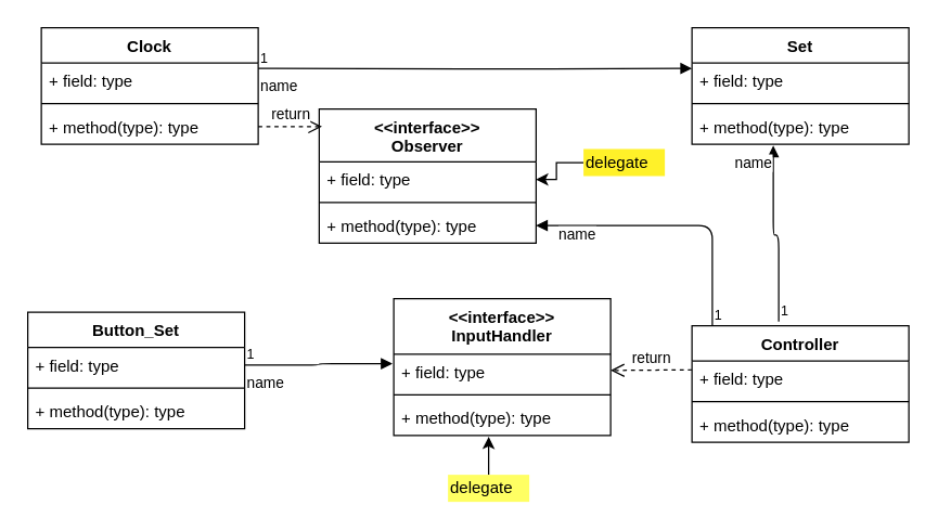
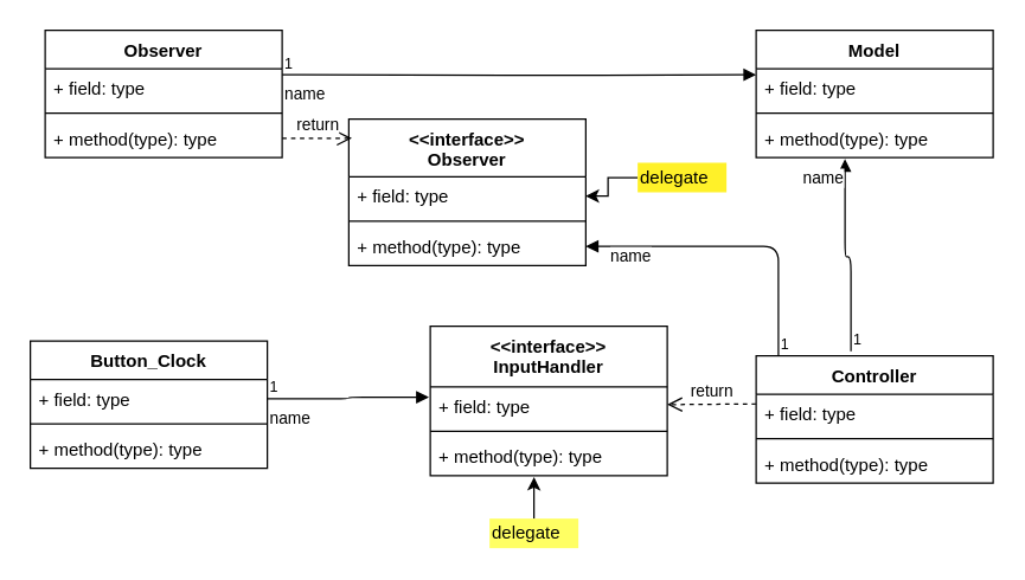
  <mxCell id="0" />
  <mxCell id="1" parent="0" />
- <mxCell id="2" value="Set" style="swimlane;fontStyle=1;align=center;verticalAlign=top;childLayout=stackLayout;horizontal=1;startSize=26;horizontalStack=0;resizeParent=1;resizeParentMax=0;resizeLast=0;collapsible=1;marginBottom=0;" vertex="1" parent="1"><mxGeometry x="510" y="20" width="160" height="86" as="geometry" /></mxCell>
+ <mxCell id="2" value="Model" style="swimlane;fontStyle=1;align=center;verticalAlign=top;childLayout=stackLayout;horizontal=1;startSize=26;horizontalStack=0;resizeParent=1;resizeParentMax=0;resizeLast=0;collapsible=1;marginBottom=0;" vertex="1" parent="1"><mxGeometry x="510" y="20" width="160" height="86" as="geometry" /></mxCell>
  <mxCell id="3" value="+ field: type" style="text;strokeColor=none;fillColor=none;align=left;verticalAlign=top;spacingLeft=4;spacingRight=4;overflow=hidden;rotatable=0;points=[[0,0.5],[1,0.5]];portConstraint=eastwest;" vertex="1" parent="2"><mxGeometry y="26" width="160" height="26" as="geometry" /></mxCell>
  <mxCell id="4" value="" style="line;strokeWidth=1;fillColor=none;align=left;verticalAlign=middle;spacingTop=-1;spacingLeft=3;spacingRight=3;rotatable=0;labelPosition=right;points=[];portConstraint=eastwest;" vertex="1" parent="2"><mxGeometry y="52" width="160" height="8" as="geometry" /></mxCell>
  <mxCell id="5" value="+ method(type): type" style="text;strokeColor=none;fillColor=none;align=left;verticalAlign=top;spacingLeft=4;spacingRight=4;overflow=hidden;rotatable=0;points=[[0,0.5],[1,0.5]];portConstraint=eastwest;" vertex="1" parent="2"><mxGeometry y="60" width="160" height="26" as="geometry" /></mxCell>
- <mxCell id="6" value="Clock" style="swimlane;fontStyle=1;align=center;verticalAlign=top;childLayout=stackLayout;horizontal=1;startSize=26;horizontalStack=0;resizeParent=1;resizeParentMax=0;resizeLast=0;collapsible=1;marginBottom=0;" vertex="1" parent="1"><mxGeometry x="30" y="20" width="160" height="86" as="geometry" /></mxCell>
+ <mxCell id="6" value="Observer" style="swimlane;fontStyle=1;align=center;verticalAlign=top;childLayout=stackLayout;horizontal=1;startSize=26;horizontalStack=0;resizeParent=1;resizeParentMax=0;resizeLast=0;collapsible=1;marginBottom=0;" vertex="1" parent="1"><mxGeometry x="30" y="20" width="160" height="86" as="geometry" /></mxCell>
  <mxCell id="7" value="+ field: type" style="text;strokeColor=none;fillColor=none;align=left;verticalAlign=top;spacingLeft=4;spacingRight=4;overflow=hidden;rotatable=0;points=[[0,0.5],[1,0.5]];portConstraint=eastwest;" vertex="1" parent="6"><mxGeometry y="26" width="160" height="26" as="geometry" /></mxCell>
  <mxCell id="8" value="" style="line;strokeWidth=1;fillColor=none;align=left;verticalAlign=middle;spacingTop=-1;spacingLeft=3;spacingRight=3;rotatable=0;labelPosition=right;points=[];portConstraint=eastwest;" vertex="1" parent="6"><mxGeometry y="52" width="160" height="8" as="geometry" /></mxCell>
  <mxCell id="9" value="+ method(type): type" style="text;strokeColor=none;fillColor=none;align=left;verticalAlign=top;spacingLeft=4;spacingRight=4;overflow=hidden;rotatable=0;points=[[0,0.5],[1,0.5]];portConstraint=eastwest;" vertex="1" parent="6"><mxGeometry y="60" width="160" height="26" as="geometry" /></mxCell>
  <mxCell id="10" value="&lt;&lt;interface&gt;&gt;&#10;Observer" style="swimlane;fontStyle=1;align=center;verticalAlign=top;childLayout=stackLayout;horizontal=1;startSize=39;horizontalStack=0;resizeParent=1;resizeParentMax=0;resizeLast=0;collapsible=1;marginBottom=0;" vertex="1" parent="1"><mxGeometry x="235" y="80" width="160" height="99" as="geometry" /></mxCell>
  <mxCell id="11" value="+ field: type" style="text;strokeColor=none;fillColor=none;align=left;verticalAlign=top;spacingLeft=4;spacingRight=4;overflow=hidden;rotatable=0;points=[[0,0.5],[1,0.5]];portConstraint=eastwest;" vertex="1" parent="10"><mxGeometry y="39" width="160" height="26" as="geometry" /></mxCell>
  <mxCell id="12" value="" style="line;strokeWidth=1;fillColor=none;align=left;verticalAlign=middle;spacingTop=-1;spacingLeft=3;spacingRight=3;rotatable=0;labelPosition=right;points=[];portConstraint=eastwest;" vertex="1" parent="10"><mxGeometry y="65" width="160" height="8" as="geometry" /></mxCell>
  <mxCell id="13" value="+ method(type): type" style="text;strokeColor=none;fillColor=none;align=left;verticalAlign=top;spacingLeft=4;spacingRight=4;overflow=hidden;rotatable=0;points=[[0,0.5],[1,0.5]];portConstraint=eastwest;" vertex="1" parent="10"><mxGeometry y="73" width="160" height="26" as="geometry" /></mxCell>
- <mxCell id="14" value="Button_Set" style="swimlane;fontStyle=1;align=center;verticalAlign=top;childLayout=stackLayout;horizontal=1;startSize=26;horizontalStack=0;resizeParent=1;resizeParentMax=0;resizeLast=0;collapsible=1;marginBottom=0;" vertex="1" parent="1"><mxGeometry x="20" y="230" width="160" height="86" as="geometry" /></mxCell>
+ <mxCell id="14" value="Button_Clock" style="swimlane;fontStyle=1;align=center;verticalAlign=top;childLayout=stackLayout;horizontal=1;startSize=26;horizontalStack=0;resizeParent=1;resizeParentMax=0;resizeLast=0;collapsible=1;marginBottom=0;" vertex="1" parent="1"><mxGeometry x="20" y="230" width="160" height="86" as="geometry" /></mxCell>
  <mxCell id="15" value="+ field: type" style="text;strokeColor=none;fillColor=none;align=left;verticalAlign=top;spacingLeft=4;spacingRight=4;overflow=hidden;rotatable=0;points=[[0,0.5],[1,0.5]];portConstraint=eastwest;" vertex="1" parent="14"><mxGeometry y="26" width="160" height="26" as="geometry" /></mxCell>
  <mxCell id="16" value="" style="line;strokeWidth=1;fillColor=none;align=left;verticalAlign=middle;spacingTop=-1;spacingLeft=3;spacingRight=3;rotatable=0;labelPosition=right;points=[];portConstraint=eastwest;" vertex="1" parent="14"><mxGeometry y="52" width="160" height="8" as="geometry" /></mxCell>
  <mxCell id="17" value="+ method(type): type" style="text;strokeColor=none;fillColor=none;align=left;verticalAlign=top;spacingLeft=4;spacingRight=4;overflow=hidden;rotatable=0;points=[[0,0.5],[1,0.5]];portConstraint=eastwest;" vertex="1" parent="14"><mxGeometry y="60" width="160" height="26" as="geometry" /></mxCell>
  <mxCell id="18" value="&lt;&lt;interface&gt;&gt;&#10;InputHandler" style="swimlane;fontStyle=1;align=center;verticalAlign=top;childLayout=stackLayout;horizontal=1;startSize=41;horizontalStack=0;resizeParent=1;resizeParentMax=0;resizeLast=0;collapsible=1;marginBottom=0;" vertex="1" parent="1"><mxGeometry x="290" y="220" width="160" height="101" as="geometry" /></mxCell>
  <mxCell id="19" value="+ field: type" style="text;strokeColor=none;fillColor=none;align=left;verticalAlign=top;spacingLeft=4;spacingRight=4;overflow=hidden;rotatable=0;points=[[0,0.5],[1,0.5]];portConstraint=eastwest;" vertex="1" parent="18"><mxGeometry y="41" width="160" height="26" as="geometry" /></mxCell>
  <mxCell id="20" value="" style="line;strokeWidth=1;fillColor=none;align=left;verticalAlign=middle;spacingTop=-1;spacingLeft=3;spacingRight=3;rotatable=0;labelPosition=right;points=[];portConstraint=eastwest;" vertex="1" parent="18"><mxGeometry y="67" width="160" height="8" as="geometry" /></mxCell>
  <mxCell id="21" value="+ method(type): type" style="text;strokeColor=none;fillColor=none;align=left;verticalAlign=top;spacingLeft=4;spacingRight=4;overflow=hidden;rotatable=0;points=[[0,0.5],[1,0.5]];portConstraint=eastwest;" vertex="1" parent="18"><mxGeometry y="75" width="160" height="26" as="geometry" /></mxCell>
  <mxCell id="22" value="Controller" style="swimlane;fontStyle=1;align=center;verticalAlign=top;childLayout=stackLayout;horizontal=1;startSize=26;horizontalStack=0;resizeParent=1;resizeParentMax=0;resizeLast=0;collapsible=1;marginBottom=0;" vertex="1" parent="1"><mxGeometry x="510" y="240" width="160" height="86" as="geometry" /></mxCell>
  <mxCell id="23" value="+ field: type" style="text;strokeColor=none;fillColor=none;align=left;verticalAlign=top;spacingLeft=4;spacingRight=4;overflow=hidden;rotatable=0;points=[[0,0.5],[1,0.5]];portConstraint=eastwest;" vertex="1" parent="22"><mxGeometry y="26" width="160" height="26" as="geometry" /></mxCell>
  <mxCell id="24" value="" style="line;strokeWidth=1;fillColor=none;align=left;verticalAlign=middle;spacingTop=-1;spacingLeft=3;spacingRight=3;rotatable=0;labelPosition=right;points=[];portConstraint=eastwest;" vertex="1" parent="22"><mxGeometry y="52" width="160" height="8" as="geometry" /></mxCell>
  <mxCell id="25" value="+ method(type): type" style="text;strokeColor=none;fillColor=none;align=left;verticalAlign=top;spacingLeft=4;spacingRight=4;overflow=hidden;rotatable=0;points=[[0,0.5],[1,0.5]];portConstraint=eastwest;" vertex="1" parent="22"><mxGeometry y="60" width="160" height="26" as="geometry" /></mxCell>
  <mxCell id="26" value="name" style="endArrow=block;endFill=1;html=1;edgeStyle=orthogonalEdgeStyle;align=left;verticalAlign=top;entryX=0;entryY=0.154;entryDx=0;entryDy=0;entryPerimeter=0;" edge="1" parent="1" target="3"><mxGeometry x="-1" relative="1" as="geometry"><mxPoint x="190" y="50" as="sourcePoint" /><mxPoint x="350" y="50" as="targetPoint" /></mxGeometry></mxCell>
  <mxCell id="27" value="1" style="resizable=0;html=1;align=left;verticalAlign=bottom;labelBackgroundColor=#ffffff;fontSize=10;" connectable="0" vertex="1" parent="26"><mxGeometry x="-1" relative="1" as="geometry" /></mxCell>
  <mxCell id="28" value="name" style="endArrow=block;endFill=1;html=1;edgeStyle=orthogonalEdgeStyle;align=left;verticalAlign=top;exitX=0.4;exitY=-0.035;exitDx=0;exitDy=0;exitPerimeter=0;entryX=0.375;entryY=1.038;entryDx=0;entryDy=0;entryPerimeter=0;" edge="1" parent="1" source="22" target="5"><mxGeometry x="1" y="30" relative="1" as="geometry"><mxPoint x="20" y="350" as="sourcePoint" /><mxPoint x="180" y="350" as="targetPoint" /><mxPoint as="offset" /></mxGeometry></mxCell>
  <mxCell id="29" value="1" style="resizable=0;html=1;align=left;verticalAlign=bottom;labelBackgroundColor=#ffffff;fontSize=10;" connectable="0" vertex="1" parent="28"><mxGeometry x="-1" relative="1" as="geometry" /></mxCell>
  <mxCell id="30" value="return" style="html=1;verticalAlign=bottom;endArrow=open;dashed=1;endSize=8;" edge="1" parent="1"><mxGeometry relative="1" as="geometry"><mxPoint x="510" y="272.5" as="sourcePoint" /><mxPoint x="450" y="273" as="targetPoint" /></mxGeometry></mxCell>
  <mxCell id="31" value="name" style="endArrow=block;endFill=1;html=1;edgeStyle=orthogonalEdgeStyle;align=left;verticalAlign=top;exitX=1;exitY=0.5;exitDx=0;exitDy=0;entryX=-0.006;entryY=0.269;entryDx=0;entryDy=0;entryPerimeter=0;" edge="1" parent="1" source="15" target="19"><mxGeometry x="-1" relative="1" as="geometry"><mxPoint x="20" y="350" as="sourcePoint" /><mxPoint x="180" y="350" as="targetPoint" /></mxGeometry></mxCell>
  <mxCell id="32" value="1" style="resizable=0;html=1;align=left;verticalAlign=bottom;labelBackgroundColor=#ffffff;fontSize=10;" connectable="0" vertex="1" parent="31"><mxGeometry x="-1" relative="1" as="geometry" /></mxCell>
  <mxCell id="33" value="name" style="endArrow=block;endFill=1;html=1;edgeStyle=orthogonalEdgeStyle;align=left;verticalAlign=top;exitX=0.094;exitY=0;exitDx=0;exitDy=0;exitPerimeter=0;entryX=1;entryY=0.5;entryDx=0;entryDy=0;" edge="1" parent="1" source="22" target="13"><mxGeometry x="0.853" y="-6" relative="1" as="geometry"><mxPoint x="20" y="350" as="sourcePoint" /><mxPoint x="180" y="350" as="targetPoint" /><mxPoint as="offset" /></mxGeometry></mxCell>
  <mxCell id="34" value="1" style="resizable=0;html=1;align=left;verticalAlign=bottom;labelBackgroundColor=#ffffff;fontSize=10;" connectable="0" vertex="1" parent="33"><mxGeometry x="-1" relative="1" as="geometry" /></mxCell>
  <mxCell id="35" value="return" style="html=1;verticalAlign=bottom;endArrow=open;dashed=1;endSize=8;entryX=0.013;entryY=0.131;entryDx=0;entryDy=0;exitX=1;exitY=0.5;exitDx=0;exitDy=0;entryPerimeter=0;" edge="1" parent="1" source="9" target="10"><mxGeometry relative="1" as="geometry"><mxPoint x="100" y="350" as="sourcePoint" /><mxPoint x="20" y="350" as="targetPoint" /></mxGeometry></mxCell>
  <mxCell id="36" value="" style="edgeStyle=orthogonalEdgeStyle;rounded=0;orthogonalLoop=1;jettySize=auto;html=1;entryX=0.438;entryY=1.038;entryDx=0;entryDy=0;entryPerimeter=0;" edge="1" parent="1" source="37" target="21"><mxGeometry relative="1" as="geometry" /></mxCell>
  <mxCell id="37" value="delegate" style="text;html=1;resizable=0;points=[];autosize=1;align=left;verticalAlign=top;spacingTop=-4;fillColor=#FFFF63;" vertex="1" parent="1"><mxGeometry x="330" y="350" width="60" height="20" as="geometry" /></mxCell>
  <mxCell id="38" value="" style="edgeStyle=orthogonalEdgeStyle;rounded=0;orthogonalLoop=1;jettySize=auto;html=1;" edge="1" parent="1" source="39" target="11"><mxGeometry relative="1" as="geometry" /></mxCell>
  <mxCell id="39" value="delegate" style="text;html=1;resizable=0;points=[];autosize=1;align=left;verticalAlign=top;spacingTop=-4;fillColor=#FFF129;" vertex="1" parent="1"><mxGeometry x="430" y="109.5" width="60" height="20" as="geometry" /></mxCell>
